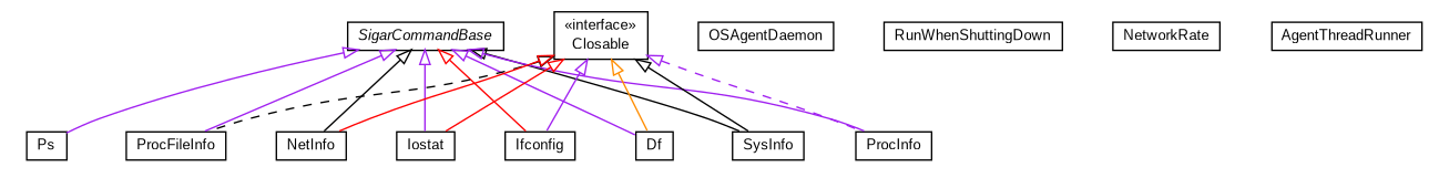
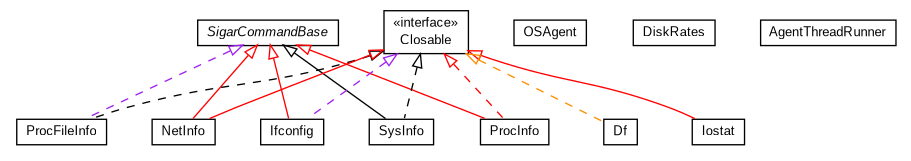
  digraph {
    nodesep=0.25
    ranksep=0.5
    node [fontcolor=black fontname=arial fontsize=10.0 shape=plaintext]
    edge [arrowtail=empty color=purple dir=back fontname=arial fontsize=10 headport=p labelfontname=arial labelfontsize=10 tailport=p]
    n1 [label=<<table title="org.miloss.fgsms.osagent.SysInfo" border="0" cellborder="1" cellspacing="0" cellpadding="2" port="p" href="./SysInfo.html"> 		<tr><td><table border="0" cellspacing="0" cellpadding="1"> <tr><td align="center" balign="center"> SysInfo </td></tr> 		</table></td></tr> 		</table>>]
    n2 [label=<<table title="org.miloss.fgsms.osagent.SigarCommandBase" border="0" cellborder="1" cellspacing="0" cellpadding="2" port="p" href="./SigarCommandBase.html"> 		<tr><td><table border="0" cellspacing="0" cellpadding="1"> <tr><td align="center" balign="center"><font face="arial italic"> SigarCommandBase </font></td></tr> 		</table></td></tr> 		</table>>]
-   n3 [label=<<table title="org.miloss.fgsms.osagent.Ps" border="0" cellborder="1" cellspacing="0" cellpadding="2" port="p" href="./Ps.html"> 		<tr><td><table border="0" cellspacing="0" cellpadding="1"> <tr><td align="center" balign="center"> Ps </td></tr> 		</table></td></tr> 		</table>>]
    n4 [label=<<table title="org.miloss.fgsms.osagent.ProcInfo" border="0" cellborder="1" cellspacing="0" cellpadding="2" port="p" href="./ProcInfo.html"> 		<tr><td><table border="0" cellspacing="0" cellpadding="1"> <tr><td align="center" balign="center"> ProcInfo </td></tr> 		</table></td></tr> 		</table>>]
    n5 [label=<<table title="org.miloss.fgsms.osagent.ProcFileInfo" border="0" cellborder="1" cellspacing="0" cellpadding="2" port="p" href="./ProcFileInfo.html"> 		<tr><td><table border="0" cellspacing="0" cellpadding="1"> <tr><td align="center" balign="center"> ProcFileInfo </td></tr> 		</table></td></tr> 		</table>>]
    n6 [label=<<table title="org.miloss.fgsms.osagent.NetInfo" border="0" cellborder="1" cellspacing="0" cellpadding="2" port="p" href="./NetInfo.html"> 		<tr><td><table border="0" cellspacing="0" cellpadding="1"> <tr><td align="center" balign="center"> NetInfo </td></tr> 		</table></td></tr> 		</table>>]
    n7 [label=<<table title="org.miloss.fgsms.osagent.Iostat" border="0" cellborder="1" cellspacing="0" cellpadding="2" port="p" href="./Iostat.html"> 		<tr><td><table border="0" cellspacing="0" cellpadding="1"> <tr><td align="center" balign="center"> Iostat </td></tr> 		</table></td></tr> 		</table>>]
    n8 [label=<<table title="org.miloss.fgsms.osagent.Ifconfig" border="0" cellborder="1" cellspacing="0" cellpadding="2" port="p" href="./Ifconfig.html"> 		<tr><td><table border="0" cellspacing="0" cellpadding="1"> <tr><td align="center" balign="center"> Ifconfig </td></tr> 		</table></td></tr> 		</table>>]
    n9 [label=<<table title="org.miloss.fgsms.osagent.Df" border="0" cellborder="1" cellspacing="0" cellpadding="2" port="p" href="./Df.html"> 		<tr><td><table border="0" cellspacing="0" cellpadding="1"> <tr><td align="center" balign="center"> Df </td></tr> 		</table></td></tr> 		</table>>]
-   n10 [label=<<table title="org.miloss.fgsms.osagent.OSAgentDaemon" border="0" cellborder="1" cellspacing="0" cellpadding="2" port="p" href="./OSAgentDaemon.html"> 		<tr><td><table border="0" cellspacing="0" cellpadding="1"> <tr><td align="center" balign="center"> OSAgentDaemon </td></tr> 		</table></td></tr> 		</table>>]
-   n12 [label=<<table title="org.miloss.fgsms.osagent.OSAgent.RunWhenShuttingDown" border="0" cellborder="1" cellspacing="0" cellpadding="2" port="p" href="./OSAgent.RunWhenShuttingDown.html"> 		<tr><td><table border="0" cellspacing="0" cellpadding="1"> <tr><td align="center" balign="center"> RunWhenShuttingDown </td></tr> 		</table></td></tr> 		</table>>]
-   n14 [label=<<table title="org.miloss.fgsms.osagent.Ifconfig.NetworkRate" border="0" cellborder="1" cellspacing="0" cellpadding="2" port="p" href="./Ifconfig.NetworkRate.html"> 		<tr><td><table border="0" cellspacing="0" cellpadding="1"> <tr><td align="center" balign="center"> NetworkRate </td></tr> 		</table></td></tr> 		</table>>]
+   n11 [label=<<table title="org.miloss.fgsms.osagent.OSAgent" border="0" cellborder="1" cellspacing="0" cellpadding="2" port="p" href="./OSAgent.html"> 		<tr><td><table border="0" cellspacing="0" cellpadding="1"> <tr><td align="center" balign="center"> OSAgent </td></tr> 		</table></td></tr> 		</table>>]
+   n13 [label=<<table title="org.miloss.fgsms.osagent.Iostat.DiskRates" border="0" cellborder="1" cellspacing="0" cellpadding="2" port="p" href="./Iostat.DiskRates.html"> 		<tr><td><table border="0" cellspacing="0" cellpadding="1"> <tr><td align="center" balign="center"> DiskRates </td></tr> 		</table></td></tr> 		</table>>]
    n15 [label=<<table title="org.miloss.fgsms.osagent.Closable" border="0" cellborder="1" cellspacing="0" cellpadding="2" port="p" href="./Closable.html"> 		<tr><td><table border="0" cellspacing="0" cellpadding="1"> <tr><td align="center" balign="center"> &#171;interface&#187; </td></tr> <tr><td align="center" balign="center"> Closable </td></tr> 		</table></td></tr> 		</table>>]
    n16 [label=<<table title="org.miloss.fgsms.osagent.AgentThreadRunner" border="0" cellborder="1" cellspacing="0" cellpadding="2" port="p" href="./AgentThreadRunner.html"> 		<tr><td><table border="0" cellspacing="0" cellpadding="1"> <tr><td align="center" balign="center"> AgentThreadRunner </td></tr> 		</table></td></tr> 		</table>>]
    n2 -> n1 [color=black]
-   n2 -> n3
-   n2 -> n4
-   n2 -> n5
-   n2 -> n6 [color=black]
-   n2 -> n7
+   n2 -> n4 [color=red]
+   n2 -> n5 [style=dashed]
+   n2 -> n6 [color=red]
    n2 -> n8 [color=red]
-   n2 -> n9
-   n15 -> n1 [color=black style=solid]
-   n15 -> n4 [style=dashed]
+   n15 -> n1 [color=black style=dashed]
+   n15 -> n4 [color=red style=dashed]
    n15 -> n5 [color=black style=dashed]
    n15 -> n6 [color=red style=solid]
    n15 -> n7 [color=red style=solid]
-   n15 -> n8 [style=solid]
-   n15 -> n9 [color=darkorange style=solid]
+   n15 -> n8 [style=dashed]
+   n15 -> n9 [color=darkorange style=dashed]
  }
